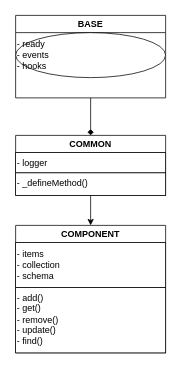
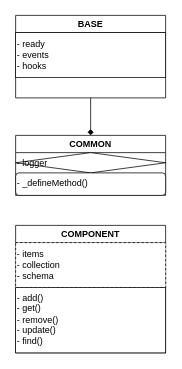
  <mxCell id="0" />
  <mxCell id="1" parent="0" />
  <mxCell id="2" style="edgeStyle=orthogonalEdgeStyle;rounded=0;orthogonalLoop=1;jettySize=auto;html=1;exitX=0.5;exitY=1;exitDx=0;exitDy=0;entryX=0.5;entryY=0;entryDx=0;entryDy=0;endArrow=diamond;" parent="1" source="3" target="5" edge="1"><mxGeometry relative="1" as="geometry" /></mxCell>
  <mxCell id="3" value="BASE" style="swimlane;" parent="1" vertex="1"><mxGeometry x="20" y="20" width="200" height="110" as="geometry"><mxRectangle x="60" y="180" width="70" height="23" as="alternateBounds" /></mxGeometry></mxCell>
- <mxCell id="4" value="&lt;div align=&quot;left&quot;&gt;- ready&lt;br&gt;- events&lt;br&gt;- hooks&lt;/div&gt;" style="ellipse;whiteSpace=wrap;html=1;align=left;" parent="3" vertex="1"><mxGeometry y="23" width="200" height="60" as="geometry" /></mxCell>
+ <mxCell id="4" value="&lt;div align=&quot;left&quot;&gt;- ready&lt;br&gt;- events&lt;br&gt;- hooks&lt;/div&gt;" style="rounded=0;whiteSpace=wrap;html=1;align=left;" parent="3" vertex="1"><mxGeometry y="23" width="200" height="60" as="geometry" /></mxCell>
  <mxCell id="5" value="COMMON" style="swimlane;" parent="1" vertex="1"><mxGeometry x="20" y="180" width="200" height="80" as="geometry"><mxRectangle x="60" y="180" width="70" height="23" as="alternateBounds" /></mxGeometry></mxCell>
- <mxCell id="6" value="- logger" style="rounded=0;whiteSpace=wrap;html=1;align=left;" parent="5" vertex="1"><mxGeometry y="23" width="200" height="27" as="geometry" /></mxCell>
- <mxCell id="7" value="- _defineMethod()" style="whiteSpace=wrap;html=1;align=left;verticalAlign=top;" parent="5" vertex="1"><mxGeometry y="50" width="200" height="30" as="geometry" /></mxCell>
+ <mxCell id="6" value="- logger" style="rhombus;whiteSpace=wrap;html=1;align=left;" parent="5" vertex="1"><mxGeometry y="23" width="200" height="27" as="geometry" /></mxCell>
+ <mxCell id="7" value="- _defineMethod()" style="whiteSpace=wrap;html=1;align=left;verticalAlign=top;rounded=1;" parent="5" vertex="1"><mxGeometry y="50" width="200" height="30" as="geometry" /></mxCell>
  <mxCell id="8" value="COMPONENT" style="swimlane;" parent="1" vertex="1"><mxGeometry x="20" y="300" width="200" height="170" as="geometry"><mxRectangle x="60" y="180" width="70" height="23" as="alternateBounds" /></mxGeometry></mxCell>
- <mxCell id="9" value="&lt;div align=&quot;left&quot;&gt;- items&lt;br&gt;- collection&lt;br&gt;- schema&lt;br&gt;&lt;/div&gt;" style="rounded=0;whiteSpace=wrap;html=1;align=left;" parent="8" vertex="1"><mxGeometry y="23" width="200" height="60" as="geometry" /></mxCell>
+ <mxCell id="9" value="&lt;div align=&quot;left&quot;&gt;- items&lt;br&gt;- collection&lt;br&gt;- schema&lt;br&gt;&lt;/div&gt;" style="rounded=0;whiteSpace=wrap;html=1;align=left;dashed=1;" parent="8" vertex="1"><mxGeometry y="23" width="200" height="60" as="geometry" /></mxCell>
  <mxCell id="10" value="&lt;div&gt;- add()&lt;/div&gt;&lt;div&gt;- get()&lt;/div&gt;&lt;div&gt;- remove()&lt;/div&gt;&lt;div&gt;- update()&lt;/div&gt;&lt;div&gt;- find()&lt;br&gt;&lt;/div&gt;" style="whiteSpace=wrap;html=1;align=left;verticalAlign=top;" parent="8" vertex="1"><mxGeometry y="83" width="200" height="87" as="geometry" /></mxCell>
- <mxCell id="11" style="edgeStyle=orthogonalEdgeStyle;rounded=0;orthogonalLoop=1;jettySize=auto;html=1;exitX=0.5;exitY=1;exitDx=0;exitDy=0;entryX=0.5;entryY=0;entryDx=0;entryDy=0;" parent="1" source="7" target="8" edge="1"><mxGeometry relative="1" as="geometry" /></mxCell>
